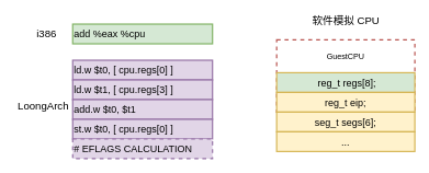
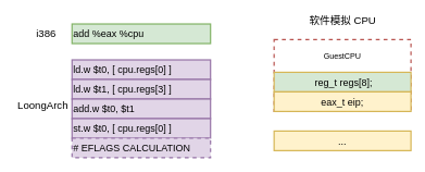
  <mxCell id="0" />
  <mxCell id="1" parent="0" />
  <mxCell id="2" value="i386" style="text;html=1;align=center;verticalAlign=middle;resizable=0;points=[];autosize=1;strokeColor=none;fillColor=none;fontSize=16;" parent="1" vertex="1"><mxGeometry x="45" y="41" width="50" height="20" as="geometry" /></mxCell>
  <mxCell id="3" value="LoongArch" style="text;html=1;align=center;verticalAlign=middle;resizable=0;points=[];autosize=1;strokeColor=none;fillColor=none;fontSize=16;" parent="1" vertex="1"><mxGeometry x="20" y="151" width="90" height="20" as="geometry" /></mxCell>
  <mxCell id="4" value="软件模拟 CPU" style="text;html=1;align=center;verticalAlign=middle;resizable=0;points=[];autosize=1;strokeColor=none;fillColor=none;fontSize=16;" parent="1" vertex="1"><mxGeometry x="465" y="20" width="120" height="20" as="geometry" /></mxCell>
  <mxCell id="5" value="&lt;span style=&quot;text-align: center&quot;&gt;add %eax %cpu&lt;/span&gt;" style="rounded=0;whiteSpace=wrap;html=1;fillColor=#d5e8d4;strokeColor=#82b366;fontSize=15;strokeWidth=2;glass=0;sketch=0;shadow=0;align=left;" parent="1" vertex="1"><mxGeometry x="110" y="36" width="212.5" height="30" as="geometry" /></mxCell>
  <mxCell id="6" value="ld.w $t0, [ cpu.regs[0] ]" style="rounded=0;whiteSpace=wrap;html=1;fillColor=#e1d5e7;strokeColor=#9673a6;fontSize=15;strokeWidth=2;glass=0;sketch=0;shadow=0;align=left;" parent="1" vertex="1"><mxGeometry x="110" y="91" width="212.5" height="30" as="geometry" /></mxCell>
  <mxCell id="7" value="ld.w $t1, [ cpu.regs[3] ]" style="rounded=0;whiteSpace=wrap;html=1;fillColor=#e1d5e7;strokeColor=#9673a6;fontSize=15;strokeWidth=2;glass=0;sketch=0;shadow=0;align=left;" parent="1" vertex="1"><mxGeometry x="110" y="121" width="212.5" height="30" as="geometry" /></mxCell>
  <mxCell id="8" value="add.w $t0, $t1" style="rounded=0;whiteSpace=wrap;html=1;fillColor=#e1d5e7;strokeColor=#9673a6;fontSize=15;strokeWidth=2;glass=0;sketch=0;shadow=0;align=left;" parent="1" vertex="1"><mxGeometry x="110" y="151" width="212.5" height="30" as="geometry" /></mxCell>
  <mxCell id="9" value="&lt;span&gt;st.w $t0, [ cpu.regs[0] ]&lt;br&gt;&lt;/span&gt;" style="rounded=0;whiteSpace=wrap;html=1;fillColor=#e1d5e7;strokeColor=#9673a6;fontSize=15;strokeWidth=2;glass=0;sketch=0;shadow=0;align=left;" parent="1" vertex="1"><mxGeometry x="110" y="181" width="212.5" height="30" as="geometry" /></mxCell>
  <mxCell id="10" value="&lt;span&gt;# EFLAGS CALCULATION&lt;br&gt;&lt;/span&gt;" style="rounded=0;whiteSpace=wrap;html=1;fillColor=#e1d5e7;strokeColor=#9673a6;fontSize=15;strokeWidth=2;glass=0;sketch=0;shadow=0;align=left;dashed=1;" parent="1" vertex="1"><mxGeometry x="110" y="211" width="212.5" height="30" as="geometry" /></mxCell>
  <mxCell id="11" value="" style="rounded=0;whiteSpace=wrap;html=1;dashed=1;strokeWidth=2;strokeColor=#b85450;fillColor=none;" parent="1" vertex="1"><mxGeometry x="420" y="60" width="210" height="110" as="geometry" /></mxCell>
  <mxCell id="12" value="&lt;span style=&quot;text-align: left&quot;&gt;&amp;nbsp;reg_t regs[8];&lt;/span&gt;" style="rounded=0;whiteSpace=wrap;html=1;fillColor=#d5e8d4;strokeColor=#d6b656;fontSize=15;strokeWidth=2;glass=0;sketch=0;shadow=0;" parent="1" vertex="1"><mxGeometry x="420" y="110" width="210" height="30" as="geometry" /></mxCell>
- <mxCell id="13" value="&lt;span style=&quot;text-align: left&quot;&gt;reg_t eip;&lt;/span&gt;" style="rounded=0;whiteSpace=wrap;html=1;fillColor=#fff2cc;strokeColor=#d6b656;fontSize=15;gradientColor=none;strokeWidth=2;glass=0;sketch=0;shadow=0;" parent="1" vertex="1"><mxGeometry x="420" y="140" width="210" height="30" as="geometry" /></mxCell>
+ <mxCell id="13" value="&lt;span style=&quot;text-align: left&quot;&gt;eax_t eip;&lt;/span&gt;" style="rounded=0;whiteSpace=wrap;html=1;fillColor=#fff2cc;strokeColor=#d6b656;fontSize=15;gradientColor=none;strokeWidth=2;glass=0;sketch=0;shadow=0;" parent="1" vertex="1"><mxGeometry x="420" y="140" width="210" height="30" as="geometry" /></mxCell>
  <mxCell id="14" value="GuestCPU" style="text;html=1;strokeColor=none;fillColor=none;align=center;verticalAlign=middle;whiteSpace=wrap;rounded=0;" parent="1" vertex="1"><mxGeometry x="470" y="70" width="110" height="30" as="geometry" /></mxCell>
- <mxCell id="15" value="&lt;span style=&quot;text-align: left&quot;&gt;seg_t segs[6];&lt;/span&gt;" style="rounded=0;whiteSpace=wrap;html=1;fillColor=#fff2cc;strokeColor=#d6b656;fontSize=15;gradientColor=none;strokeWidth=2;glass=0;sketch=0;shadow=0;" parent="1" vertex="1"><mxGeometry x="420" y="170" width="210" height="30" as="geometry" /></mxCell>
  <mxCell id="16" value="&lt;div style=&quot;text-align: left&quot;&gt;&lt;span&gt;...&lt;/span&gt;&lt;/div&gt;" style="rounded=0;whiteSpace=wrap;html=1;fillColor=#fff2cc;strokeColor=#d6b656;fontSize=15;gradientColor=none;strokeWidth=2;glass=0;sketch=0;shadow=0;" parent="1" vertex="1"><mxGeometry x="420" y="200" width="210" height="30" as="geometry" /></mxCell>
